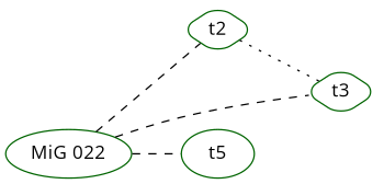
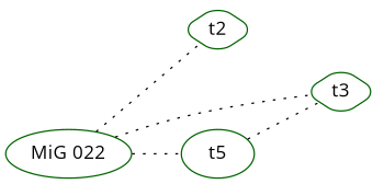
  graph {
    fontname="Open Sans"
    rankdir=LR
    node [color=darkgreen fontname="Open Sans" shape=ellipse style=rounded]
    edge [fontname="Open Sans" style=dashed]
    n1 [label="MiG 022"]
    t2 [shape=diamond]
    t3 [shape=diamond]
    t5
-   n1 -- t2 [weight=7.2]
-   n1 -- t3 [weight=9.149]
-   n1 -- t5 [weight=20]
-   t2 -- t3 [style=dotted weight=2]
+   n1 -- t2 [style=dotted weight=7.2]
+   n1 -- t3 [style=dotted weight=9.149]
+   n1 -- t5 [style=dotted weight=20]
+   t5 -- t3 [style=dotted weight=2]
  }
